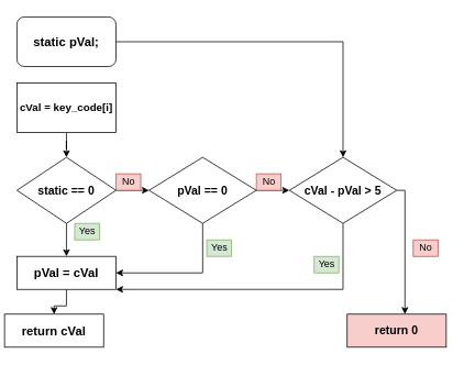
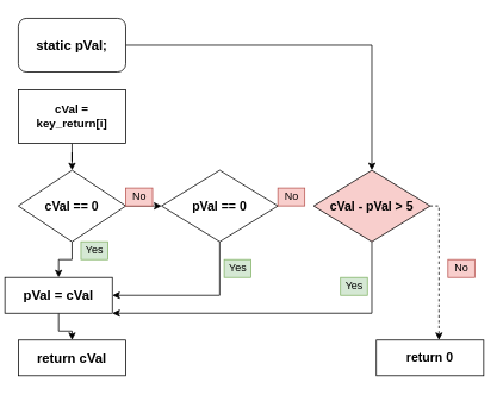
  <mxCell id="0" />
  <mxCell id="1" parent="0" />
  <mxCell id="2" style="edgeStyle=orthogonalEdgeStyle;rounded=0;orthogonalLoop=1;jettySize=auto;html=1;" edge="1" parent="1" source="3" target="14"><mxGeometry relative="1" as="geometry" /></mxCell>
  <mxCell id="3" value="&lt;b&gt;&lt;font style=&quot;font-size: 15px&quot;&gt;static pVal;&lt;/font&gt;&lt;/b&gt;" style="whiteSpace=wrap;html=1;rounded=1;" vertex="1" parent="1"><mxGeometry x="20" y="20" width="120" height="60" as="geometry" /></mxCell>
  <mxCell id="4" style="edgeStyle=orthogonalEdgeStyle;rounded=0;orthogonalLoop=1;jettySize=auto;html=1;entryX=0;entryY=0.5;entryDx=0;entryDy=0;" edge="1" parent="1" source="5" target="8"><mxGeometry relative="1" as="geometry" /></mxCell>
- <mxCell id="5" value="&lt;b&gt;&lt;font style=&quot;font-size: 13px&quot;&gt;cVal = key_code[i]&lt;/font&gt;&lt;/b&gt;" style="rounded=0;whiteSpace=wrap;html=1;" vertex="1" parent="1"><mxGeometry x="20" y="100" width="120" height="60" as="geometry" /></mxCell>
+ <mxCell id="5" value="&lt;b&gt;&lt;font style=&quot;font-size: 13px&quot;&gt;cVal = key_return[i]&lt;/font&gt;&lt;/b&gt;" style="rounded=0;whiteSpace=wrap;html=1;" vertex="1" parent="1"><mxGeometry x="20" y="100" width="120" height="60" as="geometry" /></mxCell>
  <mxCell id="6" style="edgeStyle=orthogonalEdgeStyle;rounded=0;orthogonalLoop=1;jettySize=auto;html=1;entryX=0.5;entryY=0;entryDx=0;entryDy=0;" edge="1" parent="1" source="8" target="10"><mxGeometry relative="1" as="geometry" /></mxCell>
  <mxCell id="7" style="edgeStyle=orthogonalEdgeStyle;rounded=0;orthogonalLoop=1;jettySize=auto;html=1;entryX=0;entryY=0.5;entryDx=0;entryDy=0;" edge="1" parent="1" source="8" target="17"><mxGeometry relative="1" as="geometry" /></mxCell>
- <mxCell id="8" value="&lt;b&gt;&lt;font style=&quot;font-size: 14px&quot;&gt;static == 0&lt;/font&gt;&lt;/b&gt;" style="rhombus;whiteSpace=wrap;html=1;direction=south;" vertex="1" parent="1"><mxGeometry x="20" y="190" width="120" height="80" as="geometry" /></mxCell>
+ <mxCell id="8" value="&lt;b&gt;&lt;font style=&quot;font-size: 14px&quot;&gt;cVal == 0&lt;/font&gt;&lt;/b&gt;" style="rhombus;whiteSpace=wrap;html=1;direction=south;" vertex="1" parent="1"><mxGeometry x="20" y="190" width="120" height="80" as="geometry" /></mxCell>
  <mxCell id="9" style="edgeStyle=orthogonalEdgeStyle;rounded=0;orthogonalLoop=1;jettySize=auto;html=1;entryX=0.5;entryY=0;entryDx=0;entryDy=0;" edge="1" parent="1" source="10" target="11"><mxGeometry relative="1" as="geometry" /></mxCell>
- <mxCell id="10" value="&lt;b&gt;&lt;font style=&quot;font-size: 15px&quot;&gt;pVal = cVal&lt;/font&gt;&lt;/b&gt;" style="rounded=0;whiteSpace=wrap;html=1;" vertex="1" parent="1"><mxGeometry x="20" y="310" width="120" height="40" as="geometry" /></mxCell>
- <mxCell id="11" value="&lt;b&gt;&lt;font style=&quot;font-size: 15px&quot;&gt;return cVal&lt;/font&gt;&lt;/b&gt;" style="rounded=0;whiteSpace=wrap;html=1;" vertex="1" parent="1"><mxGeometry x="5" y="380" width="120" height="40" as="geometry" /></mxCell>
+ <mxCell id="10" value="&lt;b&gt;&lt;font style=&quot;font-size: 15px&quot;&gt;pVal = cVal&lt;/font&gt;&lt;/b&gt;" style="rounded=0;whiteSpace=wrap;html=1;" vertex="1" parent="1"><mxGeometry x="5" y="310" width="120" height="40" as="geometry" /></mxCell>
+ <mxCell id="11" value="&lt;b&gt;&lt;font style=&quot;font-size: 15px&quot;&gt;return cVal&lt;/font&gt;&lt;/b&gt;" style="rounded=0;whiteSpace=wrap;html=1;" vertex="1" parent="1"><mxGeometry x="20" y="380" width="120" height="40" as="geometry" /></mxCell>
  <mxCell id="12" style="edgeStyle=orthogonalEdgeStyle;rounded=0;orthogonalLoop=1;jettySize=auto;html=1;entryX=1;entryY=1;entryDx=0;entryDy=0;" edge="1" parent="1" source="14" target="10"><mxGeometry relative="1" as="geometry"><Array as="points"><mxPoint x="415" y="350" /></Array></mxGeometry></mxCell>
- <mxCell id="13" style="edgeStyle=orthogonalEdgeStyle;rounded=0;orthogonalLoop=1;jettySize=auto;html=1;" edge="1" parent="1" source="14" target="18"><mxGeometry relative="1" as="geometry"><Array as="points"><mxPoint x="490" y="230" /></Array></mxGeometry></mxCell>
- <mxCell id="14" value="&lt;b&gt;&lt;font style=&quot;font-size: 14px&quot;&gt;cVal - pVal &amp;gt; 5&lt;/font&gt;&lt;/b&gt;" style="rhombus;whiteSpace=wrap;html=1;" vertex="1" parent="1"><mxGeometry x="350" y="190" width="130" height="80" as="geometry" /></mxCell>
+ <mxCell id="13" style="edgeStyle=orthogonalEdgeStyle;rounded=0;orthogonalLoop=1;jettySize=auto;html=1;dashed=1;" edge="1" parent="1" source="14" target="18"><mxGeometry relative="1" as="geometry"><Array as="points"><mxPoint x="490" y="230" /></Array></mxGeometry></mxCell>
+ <mxCell id="14" value="&lt;b&gt;&lt;font style=&quot;font-size: 14px&quot;&gt;cVal - pVal &amp;gt; 5&lt;/font&gt;&lt;/b&gt;" style="rhombus;whiteSpace=wrap;html=1;fillColor=#f8cecc;" vertex="1" parent="1"><mxGeometry x="350" y="190" width="130" height="80" as="geometry" /></mxCell>
  <mxCell id="15" style="edgeStyle=orthogonalEdgeStyle;rounded=0;orthogonalLoop=1;jettySize=auto;html=1;entryX=1;entryY=0.5;entryDx=0;entryDy=0;" edge="1" parent="1" source="17" target="10"><mxGeometry relative="1" as="geometry"><Array as="points"><mxPoint x="245" y="330" /></Array></mxGeometry></mxCell>
- <mxCell id="16" style="edgeStyle=orthogonalEdgeStyle;rounded=0;orthogonalLoop=1;jettySize=auto;html=1;entryX=0;entryY=0.5;entryDx=0;entryDy=0;" edge="1" parent="1" source="17" target="14"><mxGeometry relative="1" as="geometry" /></mxCell>
  <mxCell id="17" value="&lt;b&gt;&lt;font style=&quot;font-size: 14px&quot;&gt;pVal == 0&lt;/font&gt;&lt;/b&gt;" style="rhombus;whiteSpace=wrap;html=1;" vertex="1" parent="1"><mxGeometry x="180" y="190" width="130" height="80" as="geometry" /></mxCell>
- <mxCell id="18" value="&lt;b&gt;&lt;font style=&quot;font-size: 14px&quot;&gt;return 0&lt;/font&gt;&lt;/b&gt;" style="rounded=0;whiteSpace=wrap;html=1;fillColor=#f8cecc;" vertex="1" parent="1"><mxGeometry x="420" y="380" width="120" height="40" as="geometry" /></mxCell>
+ <mxCell id="18" value="&lt;b&gt;&lt;font style=&quot;font-size: 14px&quot;&gt;return 0&lt;/font&gt;&lt;/b&gt;" style="rounded=0;whiteSpace=wrap;html=1;" vertex="1" parent="1"><mxGeometry x="420" y="380" width="120" height="40" as="geometry" /></mxCell>
  <mxCell id="19" value="No" style="text;html=1;align=center;verticalAlign=middle;resizable=0;points=[];autosize=1;strokeColor=#b85450;fillColor=#f8cecc;" vertex="1" parent="1"><mxGeometry x="140" y="210" width="30" height="20" as="geometry" /></mxCell>
  <mxCell id="20" value="No" style="text;html=1;align=center;verticalAlign=middle;resizable=0;points=[];autosize=1;strokeColor=#b85450;fillColor=#f8cecc;" vertex="1" parent="1"><mxGeometry x="310" y="210" width="30" height="20" as="geometry" /></mxCell>
  <mxCell id="21" value="No" style="text;html=1;align=center;verticalAlign=middle;resizable=0;points=[];autosize=1;strokeColor=#b85450;fillColor=#f8cecc;" vertex="1" parent="1"><mxGeometry x="500" y="290" width="30" height="20" as="geometry" /></mxCell>
  <mxCell id="22" value="Yes" style="text;html=1;align=center;verticalAlign=middle;resizable=0;points=[];autosize=1;strokeColor=#82b366;fillColor=#d5e8d4;" vertex="1" parent="1"><mxGeometry x="90" y="270" width="30" height="20" as="geometry" /></mxCell>
  <mxCell id="23" value="Yes" style="text;html=1;align=center;verticalAlign=middle;resizable=0;points=[];autosize=1;strokeColor=#82b366;fillColor=#d5e8d4;" vertex="1" parent="1"><mxGeometry x="250" y="290" width="30" height="20" as="geometry" /></mxCell>
  <mxCell id="24" value="Yes" style="text;html=1;align=center;verticalAlign=middle;resizable=0;points=[];autosize=1;strokeColor=#82b366;fillColor=#d5e8d4;" vertex="1" parent="1"><mxGeometry x="380" y="310" width="30" height="20" as="geometry" /></mxCell>
